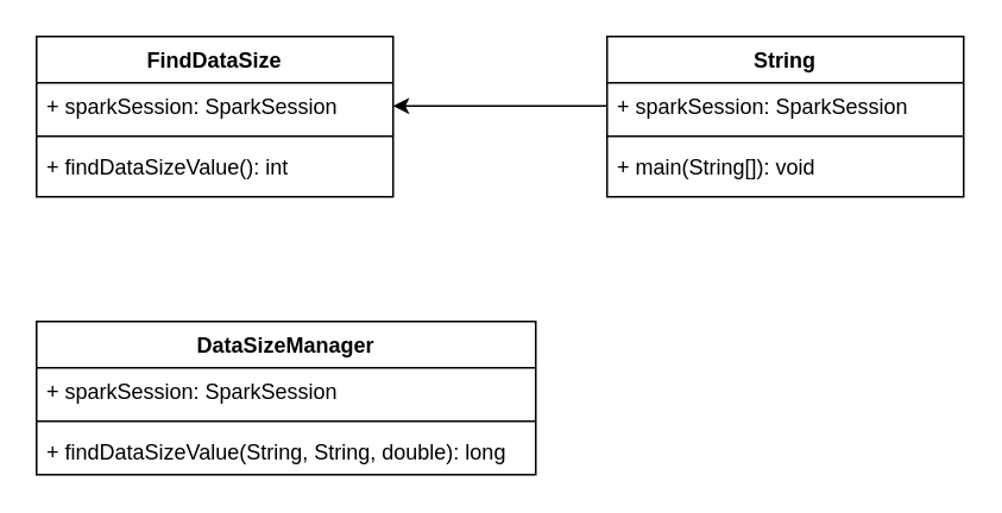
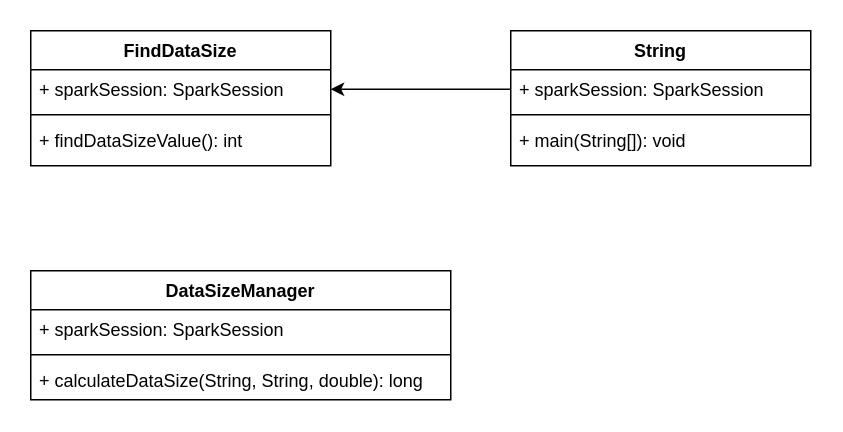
  <mxCell id="0" />
  <mxCell id="1" parent="0" />
  <mxCell id="2" style="edgeStyle=orthogonalEdgeStyle;rounded=0;orthogonalLoop=1;jettySize=auto;html=1;entryX=1;entryY=0.5;entryDx=0;entryDy=0;" edge="1" parent="1" source="12" target="8"><mxGeometry relative="1" as="geometry" /></mxCell>
  <mxCell id="3" value="DataSizeManager" style="swimlane;fontStyle=1;align=center;verticalAlign=top;childLayout=stackLayout;horizontal=1;startSize=26;horizontalStack=0;resizeParent=1;resizeParentMax=0;resizeLast=0;collapsible=1;marginBottom=0;" vertex="1" parent="1"><mxGeometry x="20" y="180" width="280" height="86" as="geometry" /></mxCell>
  <mxCell id="4" value="+ sparkSession: SparkSession" style="text;strokeColor=none;fillColor=none;align=left;verticalAlign=top;spacingLeft=4;spacingRight=4;overflow=hidden;rotatable=0;points=[[0,0.5],[1,0.5]];portConstraint=eastwest;" vertex="1" parent="3"><mxGeometry y="26" width="280" height="26" as="geometry" /></mxCell>
  <mxCell id="5" value="" style="line;strokeWidth=1;fillColor=none;align=left;verticalAlign=middle;spacingTop=-1;spacingLeft=3;spacingRight=3;rotatable=0;labelPosition=right;points=[];portConstraint=eastwest;" vertex="1" parent="3"><mxGeometry y="52" width="280" height="8" as="geometry" /></mxCell>
- <mxCell id="6" value="+ findDataSizeValue(String, String, double): long" style="text;strokeColor=none;fillColor=none;align=left;verticalAlign=top;spacingLeft=4;spacingRight=4;overflow=hidden;rotatable=0;points=[[0,0.5],[1,0.5]];portConstraint=eastwest;" vertex="1" parent="3"><mxGeometry y="60" width="280" height="26" as="geometry" /></mxCell>
+ <mxCell id="6" value="+ calculateDataSize(String, String, double): long" style="text;strokeColor=none;fillColor=none;align=left;verticalAlign=top;spacingLeft=4;spacingRight=4;overflow=hidden;rotatable=0;points=[[0,0.5],[1,0.5]];portConstraint=eastwest;" vertex="1" parent="3"><mxGeometry y="60" width="280" height="26" as="geometry" /></mxCell>
  <mxCell id="7" value="FindDataSize" style="swimlane;fontStyle=1;align=center;verticalAlign=top;childLayout=stackLayout;horizontal=1;startSize=26;horizontalStack=0;resizeParent=1;resizeParentMax=0;resizeLast=0;collapsible=1;marginBottom=0;" vertex="1" parent="1"><mxGeometry x="20" y="20" width="200" height="90" as="geometry" /></mxCell>
  <mxCell id="8" value="+ sparkSession: SparkSession" style="text;strokeColor=none;fillColor=none;align=left;verticalAlign=top;spacingLeft=4;spacingRight=4;overflow=hidden;rotatable=0;points=[[0,0.5],[1,0.5]];portConstraint=eastwest;" vertex="1" parent="7"><mxGeometry y="26" width="200" height="26" as="geometry" /></mxCell>
  <mxCell id="9" value="" style="line;strokeWidth=1;fillColor=none;align=left;verticalAlign=middle;spacingTop=-1;spacingLeft=3;spacingRight=3;rotatable=0;labelPosition=right;points=[];portConstraint=eastwest;" vertex="1" parent="7"><mxGeometry y="52" width="200" height="8" as="geometry" /></mxCell>
  <mxCell id="10" value="+ findDataSizeValue(): int" style="text;strokeColor=none;fillColor=none;align=left;verticalAlign=top;spacingLeft=4;spacingRight=4;overflow=hidden;rotatable=0;points=[[0,0.5],[1,0.5]];portConstraint=eastwest;" vertex="1" parent="7"><mxGeometry y="60" width="200" height="30" as="geometry" /></mxCell>
  <mxCell id="11" value="String" style="swimlane;fontStyle=1;align=center;verticalAlign=top;childLayout=stackLayout;horizontal=1;startSize=26;horizontalStack=0;resizeParent=1;resizeParentMax=0;resizeLast=0;collapsible=1;marginBottom=0;" vertex="1" parent="1"><mxGeometry x="340" y="20" width="200" height="90" as="geometry" /></mxCell>
  <mxCell id="12" value="+ sparkSession: SparkSession" style="text;strokeColor=none;fillColor=none;align=left;verticalAlign=top;spacingLeft=4;spacingRight=4;overflow=hidden;rotatable=0;points=[[0,0.5],[1,0.5]];portConstraint=eastwest;" vertex="1" parent="11"><mxGeometry y="26" width="200" height="26" as="geometry" /></mxCell>
  <mxCell id="13" value="" style="line;strokeWidth=1;fillColor=none;align=left;verticalAlign=middle;spacingTop=-1;spacingLeft=3;spacingRight=3;rotatable=0;labelPosition=right;points=[];portConstraint=eastwest;" vertex="1" parent="11"><mxGeometry y="52" width="200" height="8" as="geometry" /></mxCell>
  <mxCell id="14" value="+ main(String[]): void" style="text;strokeColor=none;fillColor=none;align=left;verticalAlign=top;spacingLeft=4;spacingRight=4;overflow=hidden;rotatable=0;points=[[0,0.5],[1,0.5]];portConstraint=eastwest;" vertex="1" parent="11"><mxGeometry y="60" width="200" height="30" as="geometry" /></mxCell>
